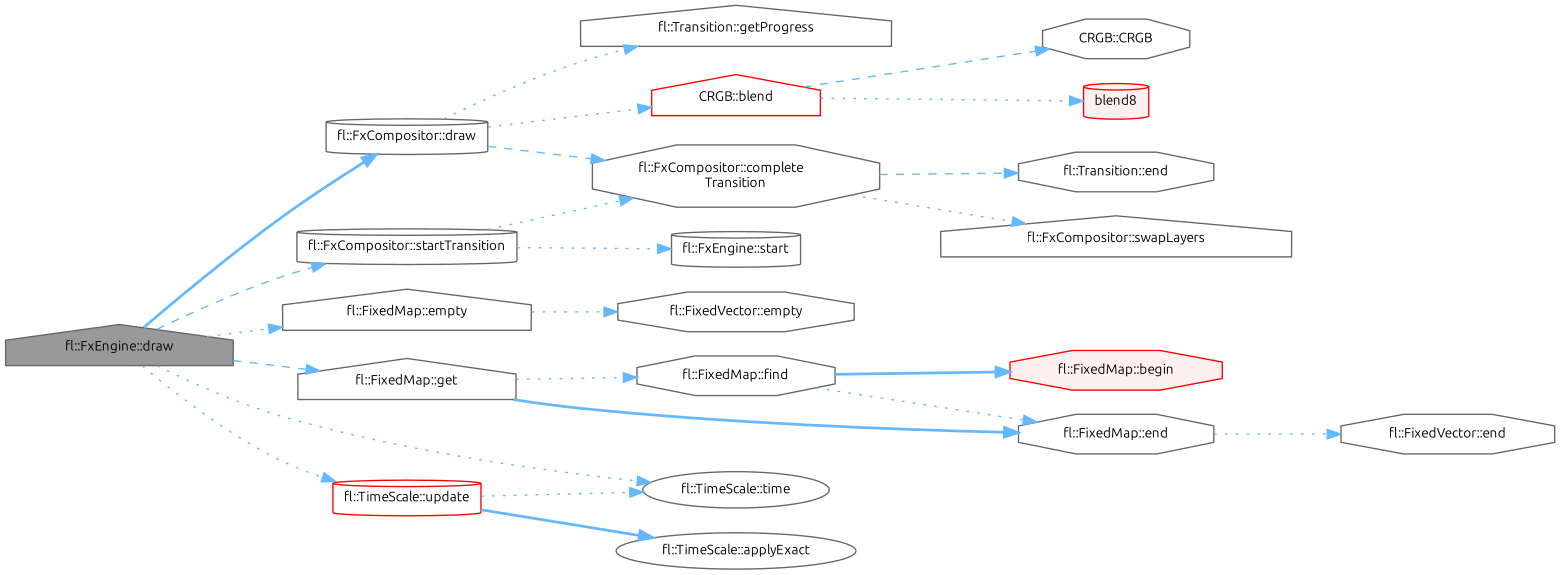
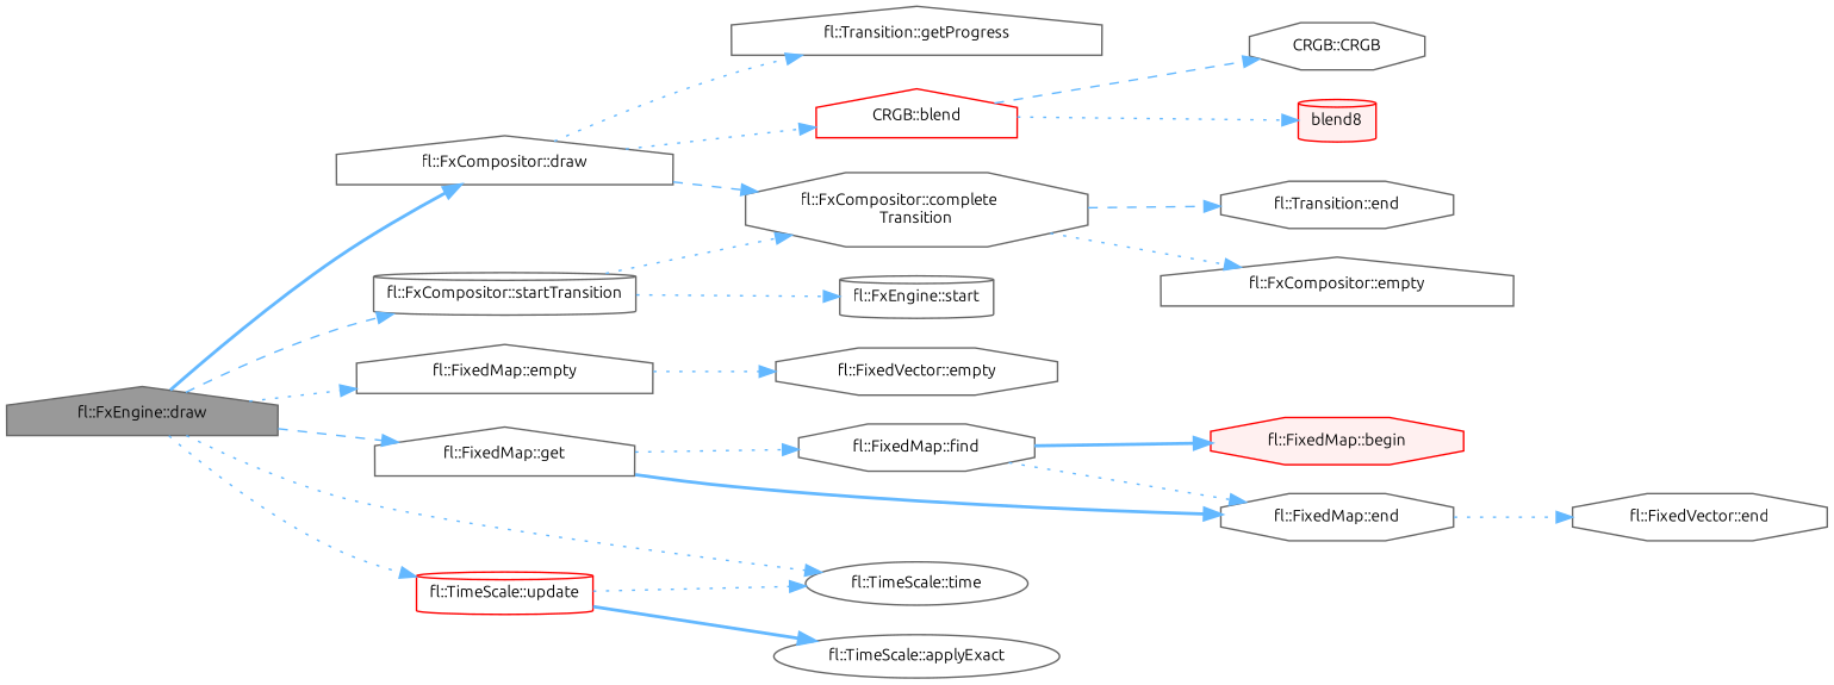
  digraph {
    fontname=Ubuntu
    rankdir=LR
    node [color=grey40 fillcolor=white fontname=Ubuntu fontsize=10 shape=octagon style=filled]
    edge [color=steelblue1 fontname=Ubuntu fontsize=10 labelfontname=Helvetica labelfontsize=10 style=dotted]
    n1 [color=gray40 fillcolor=grey60 fontcolor=black height=0.2 label="fl::FxEngine::draw" shape=house width=0.4]
-   n2 [height=0.2 label="fl::FxCompositor::draw" shape=cylinder width=0.4]
+   n2 [height=0.2 label="fl::FxCompositor::draw" shape=house width=0.4]
    n3 [height=0.2 label="fl::FixedMap::empty" shape=house width=0.4]
    n4 [height=0.2 label="fl::FixedMap::get" shape=house width=0.4]
    n5 [height=0.2 label="fl::FxCompositor::startTransition" shape=cylinder width=0.4]
    n6 [height=0.2 label="fl::TimeScale::time" shape=ellipse width=0.4]
    n7 [color=red height=0.2 label="fl::TimeScale::update" shape=cylinder width=0.4]
    n8 [color=red height=0.2 label="CRGB::blend" shape=house width=0.4]
    n9 [height=0.2 label="fl::FxCompositor::complete\lTransition" width=0.4]
    n10 [height=0.2 label="fl::Transition::getProgress" shape=house width=0.4]
    n11 [height=0.2 label="fl::FixedVector::empty" width=0.4]
    n12 [height=0.2 label="fl::FixedMap::end" width=0.4]
    n13 [height=0.2 label="fl::FixedMap::find" width=0.4]
    n14 [height=0.2 label="fl::FxEngine::start" shape=cylinder width=0.4]
    n15 [height=0.2 label="fl::TimeScale::applyExact" shape=ellipse width=0.4]
    n16 [height=0.2 label="CRGB::CRGB" width=0.4]
    n17 [color=red fillcolor="#FFF0F0" height=0.2 label=blend8 shape=cylinder width=0.4]
    n18 [height=0.2 label="fl::Transition::end" width=0.4]
-   n19 [height=0.2 label="fl::FxCompositor::swapLayers" shape=house width=0.4]
+   n19 [height=0.2 label="fl::FxCompositor::empty" shape=house width=0.4]
    n20 [height=0.2 label="fl::FixedVector::end" width=0.4]
    n21 [color=red fillcolor="#FFF0F0" height=0.2 label="fl::FixedMap::begin" width=0.4]
    n1 -> n2 [style=bold]
    n1 -> n3
    n1 -> n4 [style=dashed]
    n1 -> n5 [style=dashed]
    n1 -> n6
    n1 -> n7
    n2 -> n8
    n2 -> n9 [style=dashed]
    n2 -> n10
    n3 -> n11
    n4 -> n12 [style=bold]
    n4 -> n13
    n5 -> n9
    n5 -> n14
    n7 -> n6
    n7 -> n15 [style=bold]
    n8 -> n16 [style=dashed]
    n8 -> n17
    n9 -> n18 [style=dashed]
    n9 -> n19
    n12 -> n20
    n13 -> n12
    n13 -> n21 [style=bold]
  }
